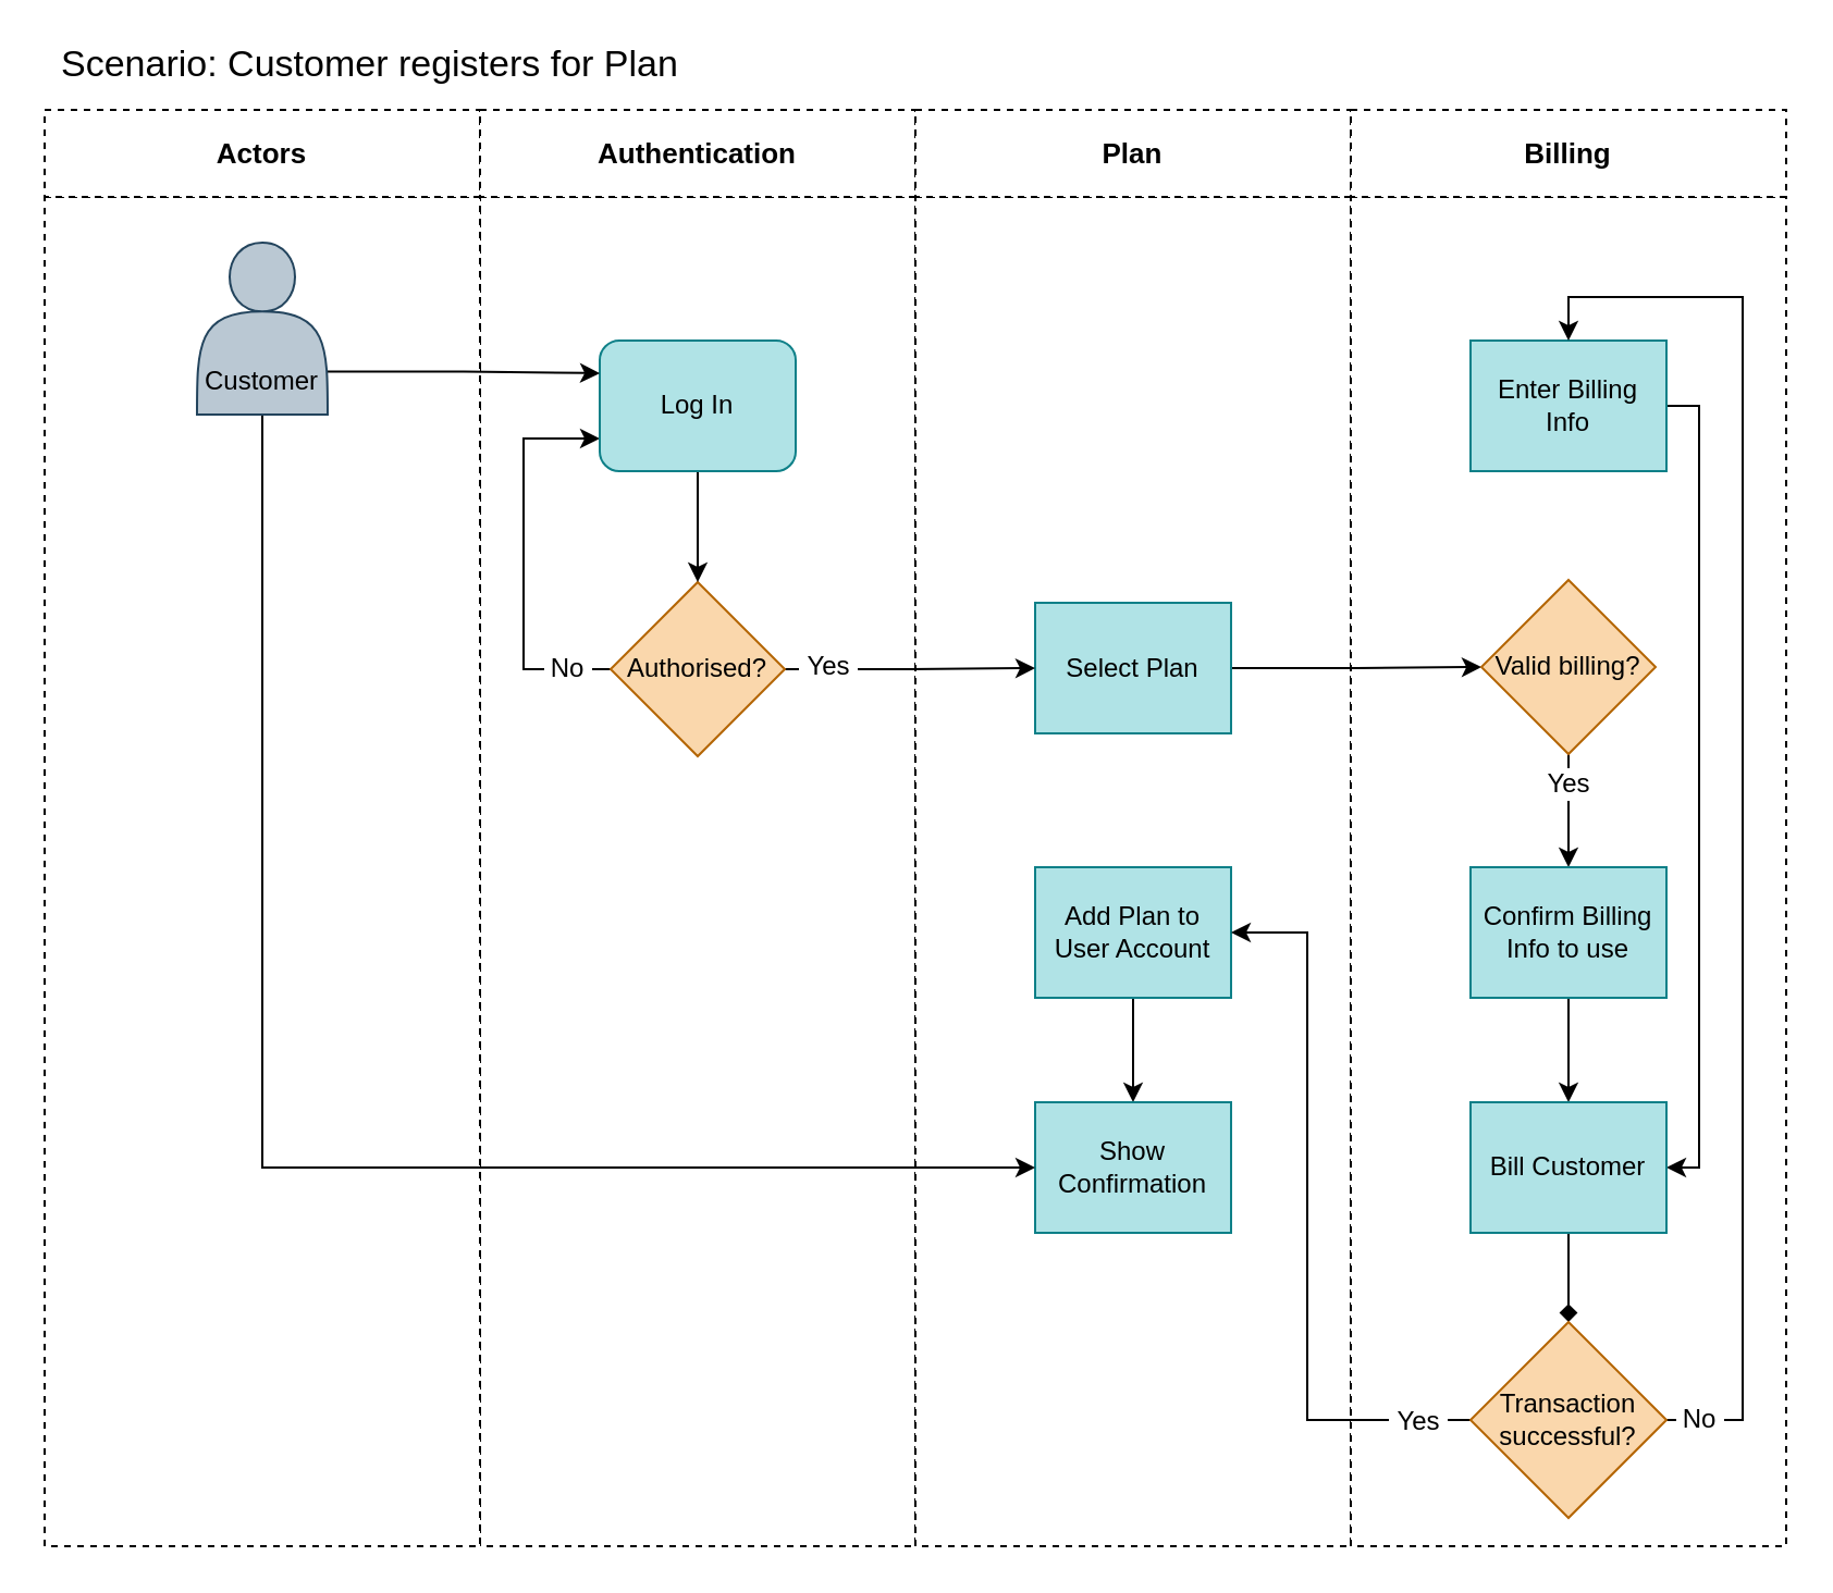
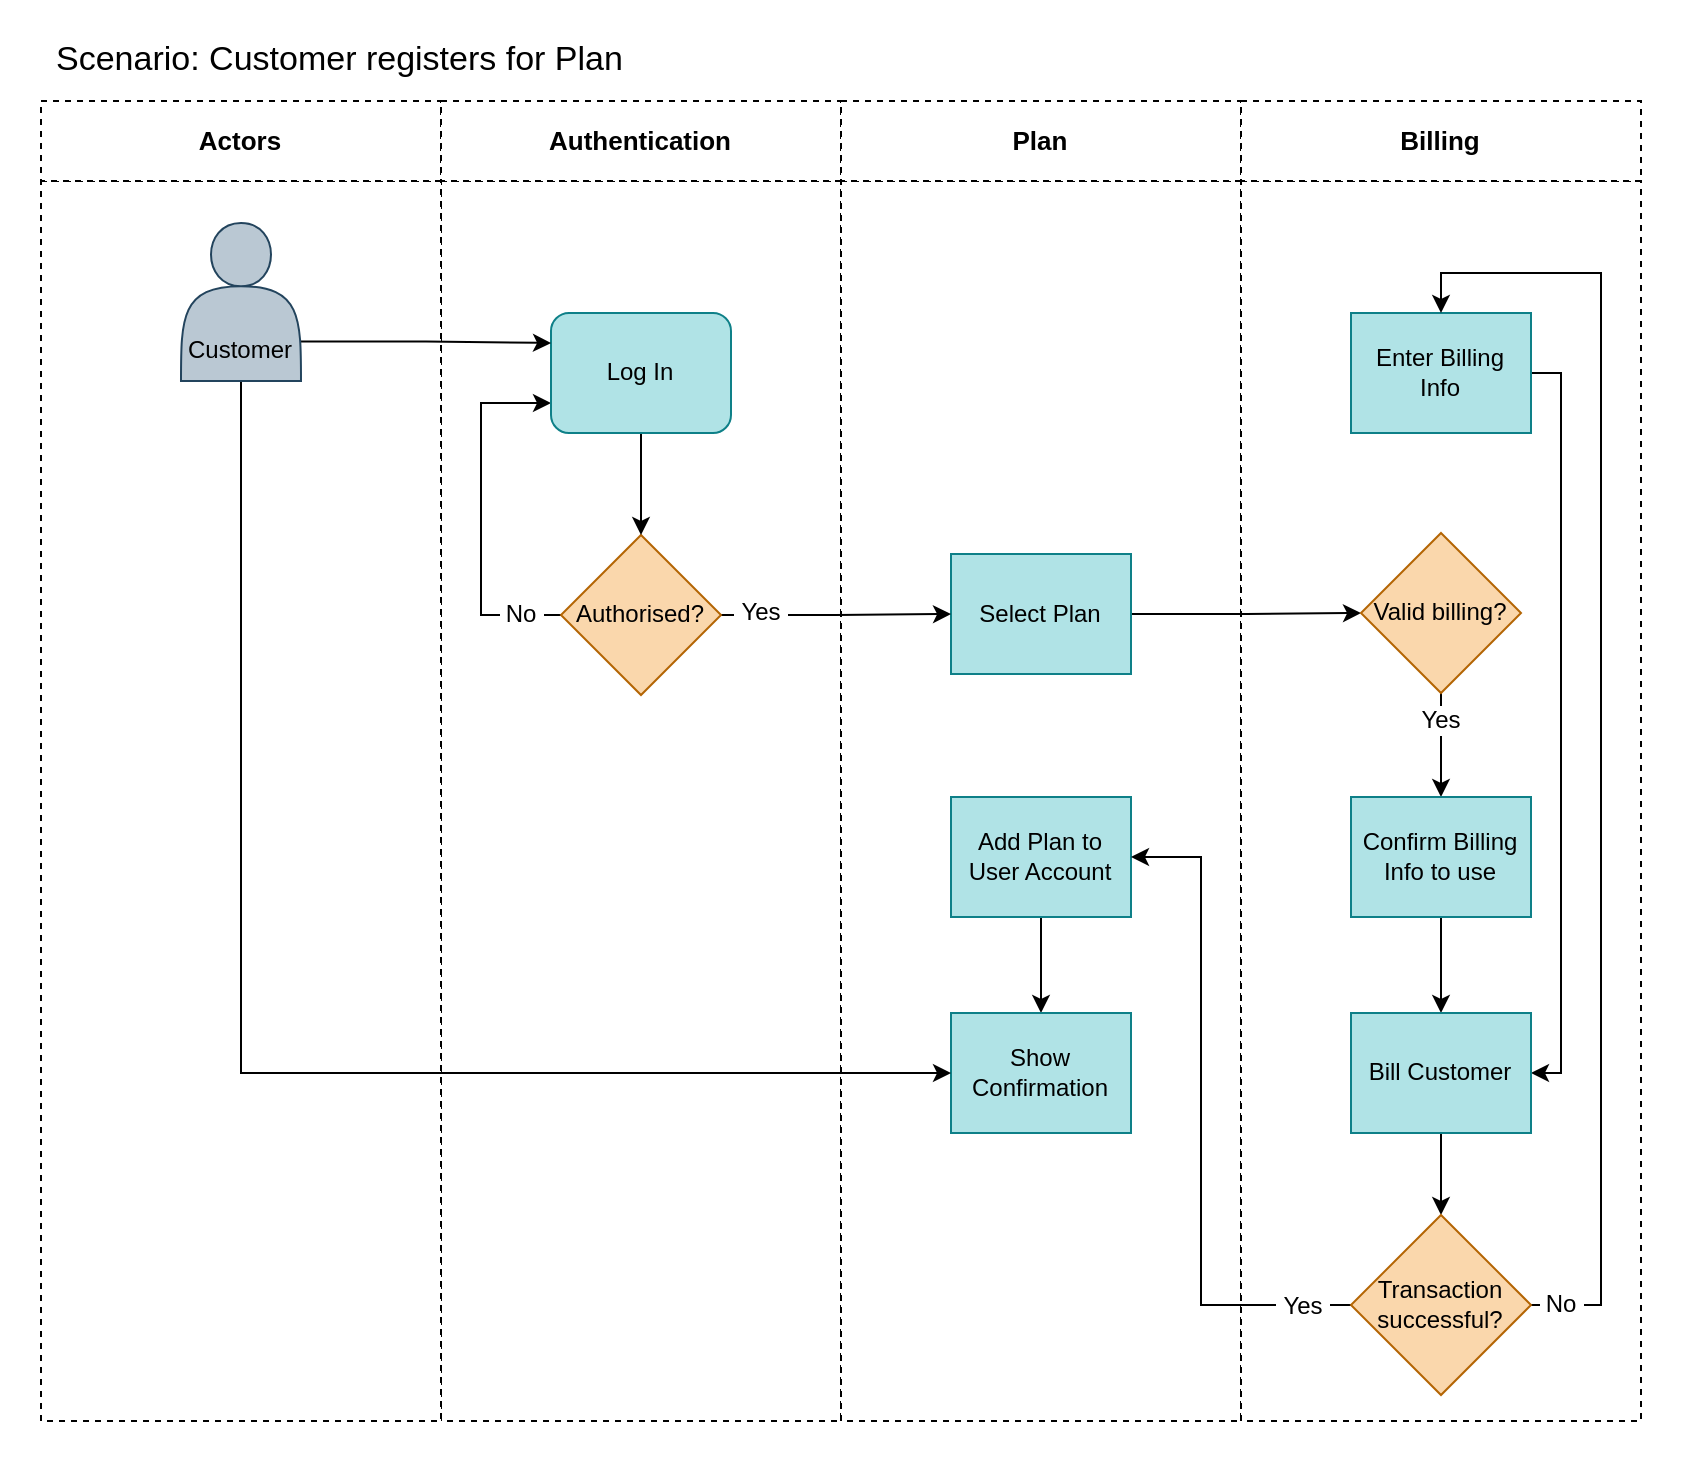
  <mxCell id="0" />
  <mxCell id="1" parent="0" />
  <mxCell id="2" value="" style="rounded=0;whiteSpace=wrap;html=1;strokeWidth=1;fontSize=12;fontColor=#000000;dashed=1;" parent="1" vertex="1"><mxGeometry x="220" y="90" width="200" height="620" as="geometry" /></mxCell>
  <mxCell id="3" value="" style="rounded=0;whiteSpace=wrap;html=1;strokeWidth=1;fontSize=12;fontColor=#000000;dashed=1;" parent="1" vertex="1"><mxGeometry x="420" y="90" width="200" height="620" as="geometry" /></mxCell>
  <mxCell id="4" value="" style="rounded=0;whiteSpace=wrap;html=1;strokeWidth=1;fontSize=12;fontColor=#000000;dashed=1;" parent="1" vertex="1"><mxGeometry x="620" y="90" width="200" height="620" as="geometry" /></mxCell>
  <mxCell id="5" value="" style="rounded=0;whiteSpace=wrap;html=1;strokeWidth=1;fontSize=12;fontColor=#000000;dashed=1;" parent="1" vertex="1"><mxGeometry y="90" width="200" height="620" as="geometry" x="20" /></mxCell>
  <mxCell id="6" style="edgeStyle=orthogonalEdgeStyle;rounded=0;orthogonalLoop=1;jettySize=auto;html=1;entryX=0;entryY=0.5;entryDx=0;entryDy=0;entryPerimeter=0;fontSize=12;fontColor=#000000;" parent="1" source="7" target="15" edge="1"><mxGeometry relative="1" as="geometry" /></mxCell>
  <mxCell id="7" value="Select Plan" style="rounded=0;whiteSpace=wrap;html=1;fillColor=#b0e3e6;strokeColor=#0e8088;" parent="1" vertex="1"><mxGeometry x="475" y="276.5" width="90" height="60" as="geometry" /></mxCell>
  <mxCell id="8" value="Actors" style="rounded=0;whiteSpace=wrap;html=1;dashed=1;fontSize=13;fontStyle=1;" parent="1" vertex="1"><mxGeometry y="50" width="200" height="40" as="geometry" x="20" /></mxCell>
  <mxCell id="9" value="Scenario: Customer registers for Plan" style="text;html=1;strokeColor=none;fillColor=none;align=left;verticalAlign=middle;whiteSpace=wrap;rounded=0;fontColor=#000000;fontSize=17;" parent="1" vertex="1"><mxGeometry x="26" y="20" width="330" height="20" as="geometry" /></mxCell>
  <mxCell id="10" value="&amp;nbsp;Yes&amp;nbsp;" style="edgeStyle=orthogonalEdgeStyle;rounded=0;orthogonalLoop=1;jettySize=auto;html=1;entryX=0;entryY=0.5;entryDx=0;entryDy=0;fontSize=12;fontColor=#000000;" parent="1" source="13" target="7" edge="1"><mxGeometry x="-0.654" y="1" relative="1" as="geometry"><mxPoint as="offset" /></mxGeometry></mxCell>
  <mxCell id="11" style="edgeStyle=orthogonalEdgeStyle;rounded=0;orthogonalLoop=1;jettySize=auto;html=1;entryX=0;entryY=0.75;entryDx=0;entryDy=0;fontSize=12;fontColor=#000000;exitX=0;exitY=0.5;exitDx=0;exitDy=0;exitPerimeter=0;" parent="1" source="13" target="20" edge="1"><mxGeometry relative="1" as="geometry"><Array as="points"><mxPoint x="240" y="307" /><mxPoint x="240" y="201" /></Array></mxGeometry></mxCell>
  <mxCell id="12" value="&amp;nbsp;No&amp;nbsp;" style="edgeLabel;html=1;align=center;verticalAlign=middle;resizable=0;points=[];fontSize=12;fontColor=#000000;" parent="11" vertex="1" connectable="0"><mxGeometry x="0.099" y="2" relative="1" as="geometry"><mxPoint x="21.97" y="58.53" as="offset" /></mxGeometry></mxCell>
  <mxCell id="13" value="Authorised?" style="strokeWidth=1;html=1;shape=mxgraph.flowchart.decision;whiteSpace=wrap;fontSize=12;fillColor=#fad7ac;strokeColor=#b46504;" parent="1" vertex="1"><mxGeometry x="280" y="267" width="80" height="80" as="geometry" /></mxCell>
  <mxCell id="14" value="Yes" style="edgeStyle=orthogonalEdgeStyle;rounded=0;orthogonalLoop=1;jettySize=auto;html=1;entryX=0.5;entryY=0;entryDx=0;entryDy=0;fontSize=12;fontColor=#000000;" parent="1" source="15" target="25" edge="1"><mxGeometry x="-0.462" relative="1" as="geometry"><mxPoint as="offset" /></mxGeometry></mxCell>
  <mxCell id="15" value="Valid billing?" style="strokeWidth=1;html=1;shape=mxgraph.flowchart.decision;whiteSpace=wrap;fontSize=12;fillColor=#fad7ac;strokeColor=#b46504;" parent="1" vertex="1"><mxGeometry x="680" y="266" width="80" height="80" as="geometry" /></mxCell>
  <mxCell id="16" value="&lt;span style=&quot;font-size: 13px;&quot;&gt;Authentication&lt;/span&gt;" style="rounded=0;whiteSpace=wrap;html=1;dashed=1;fontSize=13;fontStyle=1;" parent="1" vertex="1"><mxGeometry x="220" y="50" width="200" height="40" as="geometry" /></mxCell>
  <mxCell id="17" value="&lt;span style=&quot;font-size: 13px;&quot;&gt;Plan&lt;/span&gt;" style="rounded=0;whiteSpace=wrap;html=1;dashed=1;fontSize=13;fontStyle=1;" parent="1" vertex="1"><mxGeometry x="420" y="50" width="200" height="40" as="geometry" /></mxCell>
  <mxCell id="18" value="&lt;span style=&quot;font-size: 13px;&quot;&gt;Billing&lt;/span&gt;" style="rounded=0;whiteSpace=wrap;html=1;dashed=1;fontSize=13;fontStyle=1;" parent="1" vertex="1"><mxGeometry x="620" y="50" width="200" height="40" as="geometry" /></mxCell>
  <mxCell id="19" style="edgeStyle=orthogonalEdgeStyle;rounded=0;jumpStyle=arc;jumpSize=12;orthogonalLoop=1;jettySize=auto;html=1;entryX=0.5;entryY=0;entryDx=0;entryDy=0;entryPerimeter=0;fontSize=12;fontColor=#000000;" parent="1" source="20" target="13" edge="1"><mxGeometry relative="1" as="geometry" /></mxCell>
  <mxCell id="20" value="Log In" style="whiteSpace=wrap;html=1;fillColor=#b0e3e6;strokeColor=#0e8088;rounded=1;" parent="1" vertex="1"><mxGeometry x="275" y="156" width="90" height="60" as="geometry" /></mxCell>
  <mxCell id="21" style="edgeStyle=orthogonalEdgeStyle;rounded=0;orthogonalLoop=1;jettySize=auto;html=1;exitX=1;exitY=0.75;exitDx=0;exitDy=0;entryX=0;entryY=0.25;entryDx=0;entryDy=0;fontSize=12;fontColor=#000000;" parent="1" source="37" target="20" edge="1"><mxGeometry relative="1" as="geometry" /></mxCell>
  <mxCell id="22" style="edgeStyle=orthogonalEdgeStyle;rounded=0;orthogonalLoop=1;jettySize=auto;html=1;entryX=1;entryY=0.5;entryDx=0;entryDy=0;fontSize=12;fontColor=#000000;jumpStyle=arc;jumpSize=12;" parent="1" source="23" target="31" edge="1"><mxGeometry relative="1" as="geometry"><Array as="points"><mxPoint x="780" y="186" /><mxPoint x="780" y="536" /></Array></mxGeometry></mxCell>
  <mxCell id="23" value="Enter Billing &lt;br&gt;Info" style="rounded=0;whiteSpace=wrap;html=1;fillColor=#b0e3e6;strokeColor=#0e8088;" parent="1" vertex="1"><mxGeometry x="675" y="156" width="90" height="60" as="geometry" /></mxCell>
  <mxCell id="24" style="edgeStyle=orthogonalEdgeStyle;rounded=0;orthogonalLoop=1;jettySize=auto;html=1;entryX=0.5;entryY=0;entryDx=0;entryDy=0;fontSize=12;fontColor=#000000;" parent="1" source="25" target="31" edge="1"><mxGeometry relative="1" as="geometry" /></mxCell>
  <mxCell id="25" value="Confirm Billing Info to use" style="rounded=0;whiteSpace=wrap;html=1;fillColor=#b0e3e6;strokeColor=#0e8088;" parent="1" vertex="1"><mxGeometry x="675" y="398" width="90" height="60" as="geometry" /></mxCell>
  <mxCell id="26" style="edgeStyle=orthogonalEdgeStyle;rounded=0;jumpStyle=arc;jumpSize=12;orthogonalLoop=1;jettySize=auto;html=1;entryX=0.5;entryY=0;entryDx=0;entryDy=0;fontSize=12;fontColor=#000000;" parent="1" source="27" target="28" edge="1"><mxGeometry relative="1" as="geometry" /></mxCell>
  <mxCell id="27" value="Add Plan to User Account" style="rounded=0;whiteSpace=wrap;html=1;fillColor=#b0e3e6;strokeColor=#0e8088;" parent="1" vertex="1"><mxGeometry x="475" y="398" width="90" height="60" as="geometry" /></mxCell>
  <mxCell id="28" value="Show Confirmation" style="rounded=0;whiteSpace=wrap;html=1;fillColor=#b0e3e6;strokeColor=#0e8088;" parent="1" vertex="1"><mxGeometry x="475" y="506" width="90" height="60" as="geometry" /></mxCell>
  <mxCell id="29" style="edgeStyle=orthogonalEdgeStyle;rounded=0;jumpStyle=arc;jumpSize=12;orthogonalLoop=1;jettySize=auto;html=1;fontSize=12;fontColor=#000000;entryX=0;entryY=0.5;entryDx=0;entryDy=0;" parent="1" source="37" target="28" edge="1"><mxGeometry relative="1" as="geometry"><mxPoint x="70" y="282" as="targetPoint" /><Array as="points"><mxPoint x="120" y="536" /></Array></mxGeometry></mxCell>
- <mxCell id="30" style="edgeStyle=orthogonalEdgeStyle;rounded=0;jumpStyle=arc;jumpSize=12;orthogonalLoop=1;jettySize=auto;html=1;fontSize=12;fontColor=#000000;entryX=0.5;entryY=0;entryDx=0;entryDy=0;entryPerimeter=0;endArrow=diamond;" parent="1" source="31" target="35" edge="1"><mxGeometry relative="1" as="geometry" /></mxCell>
+ <mxCell id="30" style="edgeStyle=orthogonalEdgeStyle;rounded=0;jumpStyle=arc;jumpSize=12;orthogonalLoop=1;jettySize=auto;html=1;fontSize=12;fontColor=#000000;entryX=0.5;entryY=0;entryDx=0;entryDy=0;entryPerimeter=0;" parent="1" source="31" target="35" edge="1"><mxGeometry relative="1" as="geometry" /></mxCell>
  <mxCell id="31" value="Bill Customer" style="rounded=0;whiteSpace=wrap;html=1;fillColor=#b0e3e6;strokeColor=#0e8088;" parent="1" vertex="1"><mxGeometry x="675" y="506" width="90" height="60" as="geometry" /></mxCell>
  <mxCell id="32" style="edgeStyle=orthogonalEdgeStyle;rounded=0;jumpStyle=arc;jumpSize=12;orthogonalLoop=1;jettySize=auto;html=1;entryX=1;entryY=0.5;entryDx=0;entryDy=0;fontSize=12;fontColor=#000000;exitX=0;exitY=0.5;exitDx=0;exitDy=0;exitPerimeter=0;" parent="1" source="35" target="27" edge="1"><mxGeometry relative="1" as="geometry"><Array as="points"><mxPoint x="600" y="652" /><mxPoint x="600" y="428" /></Array></mxGeometry></mxCell>
  <mxCell id="33" value="&amp;nbsp;Yes&amp;nbsp;" style="edgeLabel;html=1;align=center;verticalAlign=middle;resizable=0;points=[];fontSize=12;fontColor=#000000;" parent="32" vertex="1" connectable="0"><mxGeometry x="-0.897" y="-2" relative="1" as="geometry"><mxPoint x="-7.79" y="2" as="offset" /></mxGeometry></mxCell>
  <mxCell id="34" value="&amp;nbsp;No&amp;nbsp;" style="edgeStyle=orthogonalEdgeStyle;rounded=0;jumpStyle=arc;jumpSize=12;orthogonalLoop=1;jettySize=auto;html=1;entryX=0.5;entryY=0;entryDx=0;entryDy=0;fontSize=12;fontColor=#000000;exitX=1;exitY=0.5;exitDx=0;exitDy=0;exitPerimeter=0;" parent="1" source="35" target="23" edge="1"><mxGeometry x="-0.954" relative="1" as="geometry"><Array as="points"><mxPoint x="800" y="652" /><mxPoint x="800" y="136" /><mxPoint x="720" y="136" /></Array><mxPoint as="offset" /></mxGeometry></mxCell>
  <mxCell id="35" value="Transaction successful?" style="strokeWidth=1;html=1;shape=mxgraph.flowchart.decision;whiteSpace=wrap;fontSize=12;fillColor=#fad7ac;strokeColor=#b46504;" parent="1" vertex="1"><mxGeometry x="675" y="607" width="90" height="90" as="geometry" /></mxCell>
  <mxCell id="36" value="" style="group" parent="1" vertex="1" connectable="0"><mxGeometry x="90" y="111" width="60" height="79" as="geometry" /></mxCell>
  <mxCell id="37" value="" style="shape=actor;whiteSpace=wrap;html=1;fillColor=#bac8d3;strokeColor=#23445d;" parent="36" vertex="1"><mxGeometry width="60" height="79" as="geometry" /></mxCell>
  <mxCell id="38" value="Customer" style="text;html=1;strokeColor=none;fillColor=none;align=center;verticalAlign=middle;whiteSpace=wrap;rounded=0;" parent="36" vertex="1"><mxGeometry x="10" y="54" width="40" height="20" as="geometry" /></mxCell>
